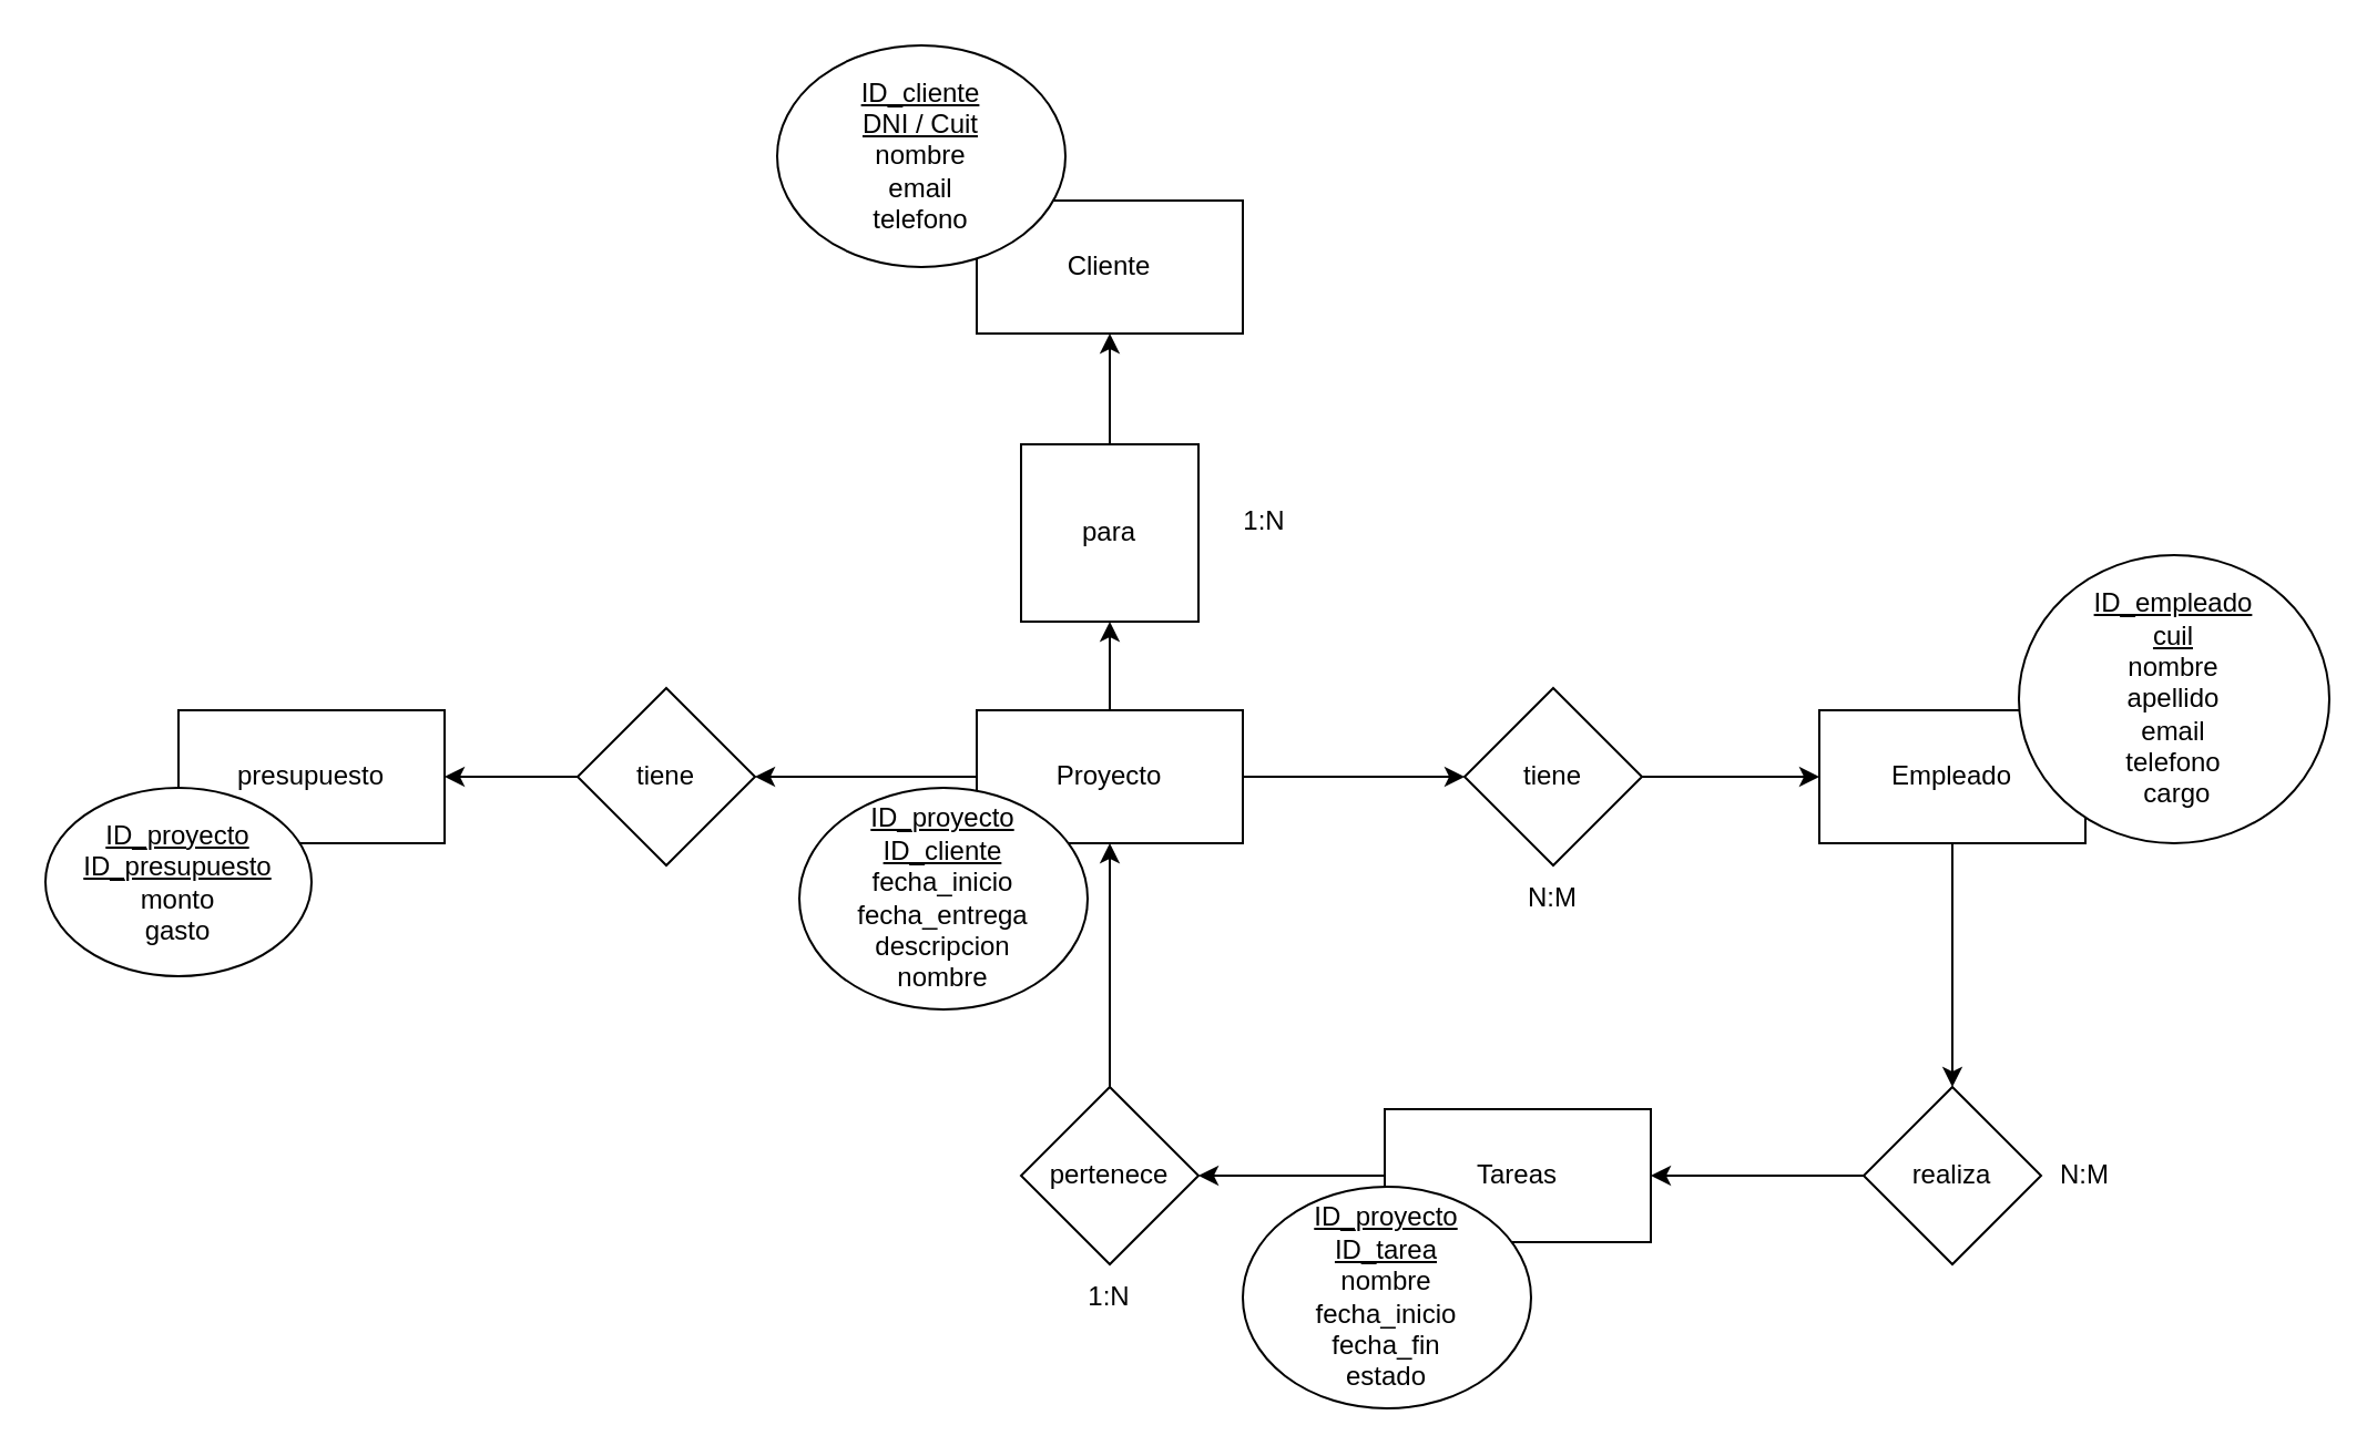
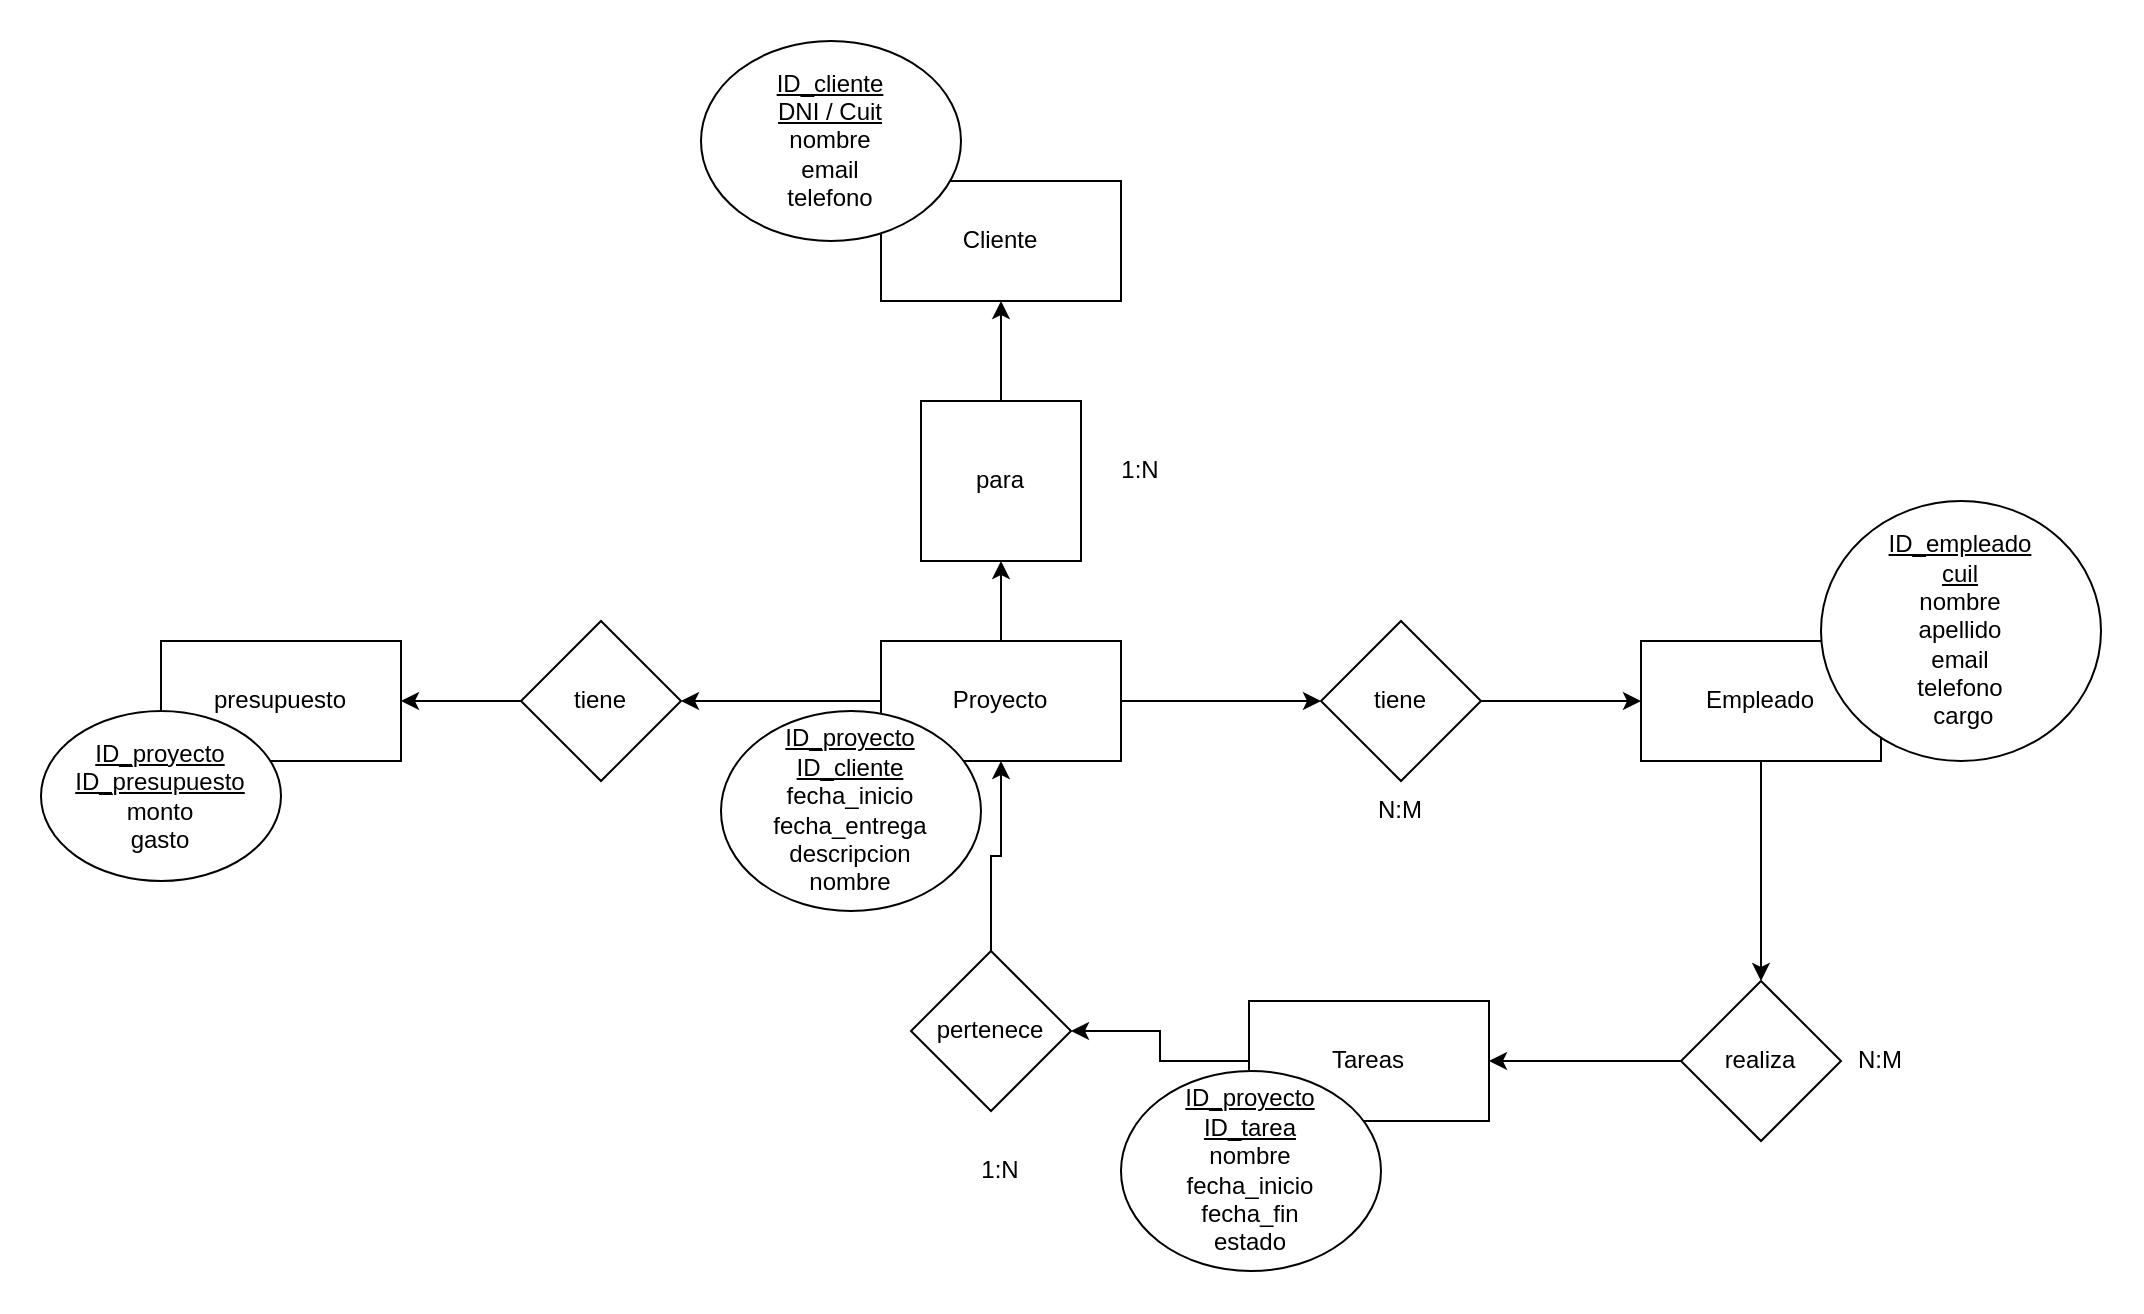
  <mxCell id="0" />
  <mxCell id="1" parent="0" />
  <mxCell id="2" value="" style="edgeStyle=orthogonalEdgeStyle;rounded=0;orthogonalLoop=1;jettySize=auto;html=1;" edge="1" parent="1" source="5" target="17"><mxGeometry relative="1" as="geometry" /></mxCell>
  <mxCell id="3" value="" style="edgeStyle=orthogonalEdgeStyle;rounded=0;orthogonalLoop=1;jettySize=auto;html=1;" edge="1" parent="1" source="5" target="24"><mxGeometry relative="1" as="geometry" /></mxCell>
  <mxCell id="4" value="" style="edgeStyle=orthogonalEdgeStyle;rounded=0;orthogonalLoop=1;jettySize=auto;html=1;" edge="1" parent="1" source="5" target="28"><mxGeometry relative="1" as="geometry" /></mxCell>
  <mxCell id="5" value="Proyecto" style="rounded=0;whiteSpace=wrap;html=1;" vertex="1" parent="1"><mxGeometry x="440" y="320" width="120" height="60" as="geometry" /></mxCell>
  <mxCell id="6" value="" style="edgeStyle=orthogonalEdgeStyle;rounded=0;orthogonalLoop=1;jettySize=auto;html=1;" edge="1" parent="1" source="7" target="13"><mxGeometry relative="1" as="geometry" /></mxCell>
  <mxCell id="7" value="Empleado" style="rounded=0;whiteSpace=wrap;html=1;" vertex="1" parent="1"><mxGeometry x="820" y="320" width="120" height="60" as="geometry" /></mxCell>
  <mxCell id="8" style="edgeStyle=orthogonalEdgeStyle;rounded=0;orthogonalLoop=1;jettySize=auto;html=1;" edge="1" parent="1" source="9" target="11"><mxGeometry relative="1" as="geometry" /></mxCell>
  <mxCell id="9" value="Tareas" style="rounded=0;whiteSpace=wrap;html=1;" vertex="1" parent="1"><mxGeometry x="624" y="500" width="120" height="60" as="geometry" /></mxCell>
  <mxCell id="10" style="edgeStyle=orthogonalEdgeStyle;rounded=0;orthogonalLoop=1;jettySize=auto;html=1;" edge="1" parent="1" source="11" target="5"><mxGeometry relative="1" as="geometry" /></mxCell>
- <mxCell id="11" value="pertenece" style="rhombus;whiteSpace=wrap;html=1;rounded=0;" vertex="1" parent="1"><mxGeometry x="460" y="490" width="80" height="80" as="geometry" /></mxCell>
+ <mxCell id="11" value="pertenece" style="rhombus;whiteSpace=wrap;html=1;rounded=0;" vertex="1" parent="1"><mxGeometry x="455" y="475" width="80" height="80" as="geometry" /></mxCell>
  <mxCell id="12" value="" style="edgeStyle=orthogonalEdgeStyle;rounded=0;orthogonalLoop=1;jettySize=auto;html=1;" edge="1" parent="1" source="13" target="9"><mxGeometry relative="1" as="geometry" /></mxCell>
  <mxCell id="13" value="realiza" style="rhombus;whiteSpace=wrap;html=1;rounded=0;" vertex="1" parent="1"><mxGeometry x="840" y="490" width="80" height="80" as="geometry" /></mxCell>
  <mxCell id="14" value="N:M" style="text;html=1;align=center;verticalAlign=middle;whiteSpace=wrap;rounded=0;" vertex="1" parent="1"><mxGeometry x="910" y="515" width="60" height="30" as="geometry" /></mxCell>
  <mxCell id="15" value="1:N" style="text;html=1;align=center;verticalAlign=middle;whiteSpace=wrap;rounded=0;" vertex="1" parent="1"><mxGeometry x="470" y="570" width="60" height="30" as="geometry" /></mxCell>
  <mxCell id="16" value="" style="edgeStyle=orthogonalEdgeStyle;rounded=0;orthogonalLoop=1;jettySize=auto;html=1;" edge="1" parent="1" source="17" target="7"><mxGeometry relative="1" as="geometry" /></mxCell>
  <mxCell id="17" value="tiene" style="rhombus;whiteSpace=wrap;html=1;rounded=0;" vertex="1" parent="1"><mxGeometry x="660" y="310" width="80" height="80" as="geometry" /></mxCell>
  <mxCell id="18" value="N:M" style="text;html=1;align=center;verticalAlign=middle;whiteSpace=wrap;rounded=0;" vertex="1" parent="1"><mxGeometry x="670" y="390" width="60" height="30" as="geometry" /></mxCell>
  <mxCell id="19" value="&lt;u&gt;ID_proyecto&lt;/u&gt;&lt;div&gt;&lt;u&gt;ID_cliente&lt;br&gt;&lt;/u&gt;&lt;div&gt;fecha_inicio&lt;br&gt;&lt;div&gt;fecha_entrega&lt;/div&gt;&lt;div&gt;descripcion&lt;/div&gt;&lt;div&gt;nombre&lt;/div&gt;&lt;/div&gt;&lt;/div&gt;" style="ellipse;whiteSpace=wrap;html=1;" vertex="1" parent="1"><mxGeometry x="360" y="355" width="130" height="100" as="geometry" /></mxCell>
  <mxCell id="20" value="&lt;u&gt;ID_proyecto&lt;/u&gt;&lt;div&gt;&lt;u&gt;ID_tarea&lt;/u&gt;&lt;/div&gt;&lt;div&gt;&lt;div&gt;nombre&lt;/div&gt;&lt;/div&gt;&lt;div&gt;fecha_inicio&lt;/div&gt;&lt;div&gt;fecha_fin&lt;/div&gt;&lt;div&gt;estado&lt;/div&gt;" style="ellipse;whiteSpace=wrap;html=1;" vertex="1" parent="1"><mxGeometry x="560" y="535" width="130" height="100" as="geometry" /></mxCell>
  <mxCell id="21" value="&lt;div&gt;&lt;u&gt;ID_empleado&lt;/u&gt;&lt;/div&gt;&lt;u&gt;cuil&lt;/u&gt;&lt;br&gt;&lt;div&gt;&lt;div&gt;nombre&lt;/div&gt;&lt;/div&gt;&lt;div&gt;apellido&lt;/div&gt;&lt;div&gt;email&lt;/div&gt;&lt;div&gt;telefono&lt;/div&gt;&lt;div&gt;&amp;nbsp;cargo&lt;/div&gt;" style="ellipse;whiteSpace=wrap;html=1;" vertex="1" parent="1"><mxGeometry x="910" y="250" width="140" height="130" as="geometry" /></mxCell>
  <mxCell id="22" value="Cliente" style="rounded=0;whiteSpace=wrap;html=1;" vertex="1" parent="1"><mxGeometry x="440" y="90" width="120" height="60" as="geometry" /></mxCell>
  <mxCell id="23" value="" style="edgeStyle=orthogonalEdgeStyle;rounded=0;orthogonalLoop=1;jettySize=auto;html=1;" edge="1" parent="1" source="24" target="22"><mxGeometry relative="1" as="geometry" /></mxCell>
  <mxCell id="24" value="para" style="whiteSpace=wrap;html=1;rounded=0;" vertex="1" parent="1"><mxGeometry x="460" y="200" width="80" height="80" as="geometry" /></mxCell>
  <mxCell id="25" value="1:N" style="text;html=1;align=center;verticalAlign=middle;whiteSpace=wrap;rounded=0;" vertex="1" parent="1"><mxGeometry x="540" y="220" width="60" height="30" as="geometry" /></mxCell>
  <mxCell id="26" value="&lt;u&gt;ID_cliente&lt;br&gt;&lt;/u&gt;&lt;div&gt;&lt;u&gt;DNI / Cuit&lt;/u&gt;&lt;div&gt;nombre&lt;/div&gt;&lt;/div&gt;&lt;div&gt;email&lt;/div&gt;&lt;div&gt;telefono&lt;/div&gt;" style="ellipse;whiteSpace=wrap;html=1;" vertex="1" parent="1"><mxGeometry x="350" y="20" width="130" height="100" as="geometry" /></mxCell>
  <mxCell id="27" value="" style="edgeStyle=orthogonalEdgeStyle;rounded=0;orthogonalLoop=1;jettySize=auto;html=1;" edge="1" parent="1" source="28" target="29"><mxGeometry relative="1" as="geometry" /></mxCell>
  <mxCell id="28" value="tiene" style="rhombus;whiteSpace=wrap;html=1;rounded=0;" vertex="1" parent="1"><mxGeometry x="260" y="310" width="80" height="80" as="geometry" /></mxCell>
  <mxCell id="29" value="presupuesto" style="whiteSpace=wrap;html=1;rounded=0;" vertex="1" parent="1"><mxGeometry x="80" y="320" width="120" height="60" as="geometry" /></mxCell>
  <mxCell id="30" value="&lt;u&gt;ID_proyecto&lt;/u&gt;&lt;div&gt;&lt;u&gt;ID_presupuesto&lt;br&gt;&lt;/u&gt;&lt;div&gt;monto&lt;br&gt;&lt;div&gt;gasto&lt;/div&gt;&lt;/div&gt;&lt;/div&gt;" style="ellipse;whiteSpace=wrap;html=1;" vertex="1" parent="1"><mxGeometry x="20" y="355" width="120" height="85" as="geometry" /></mxCell>
